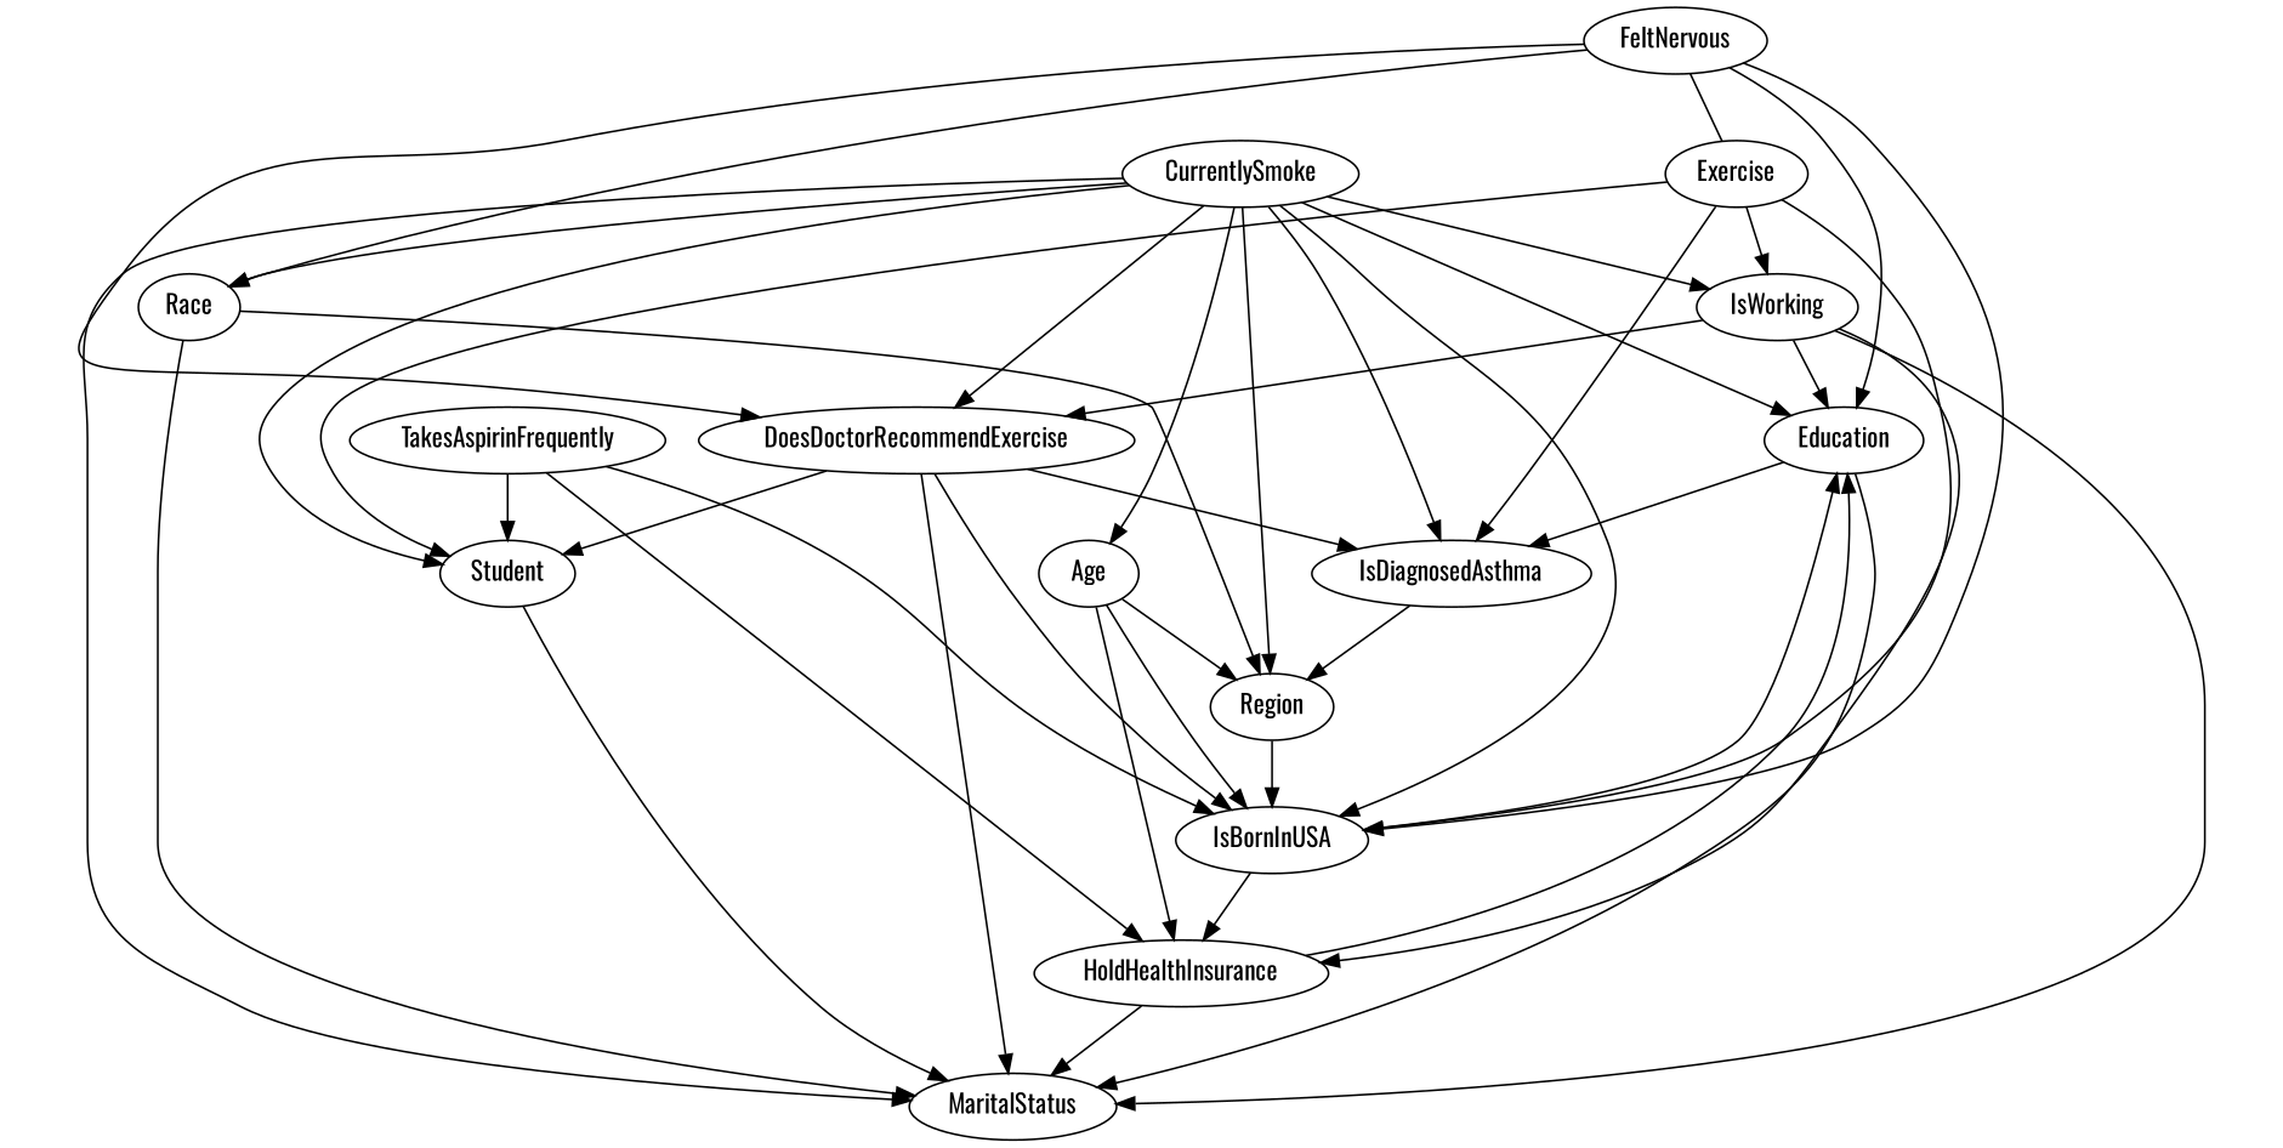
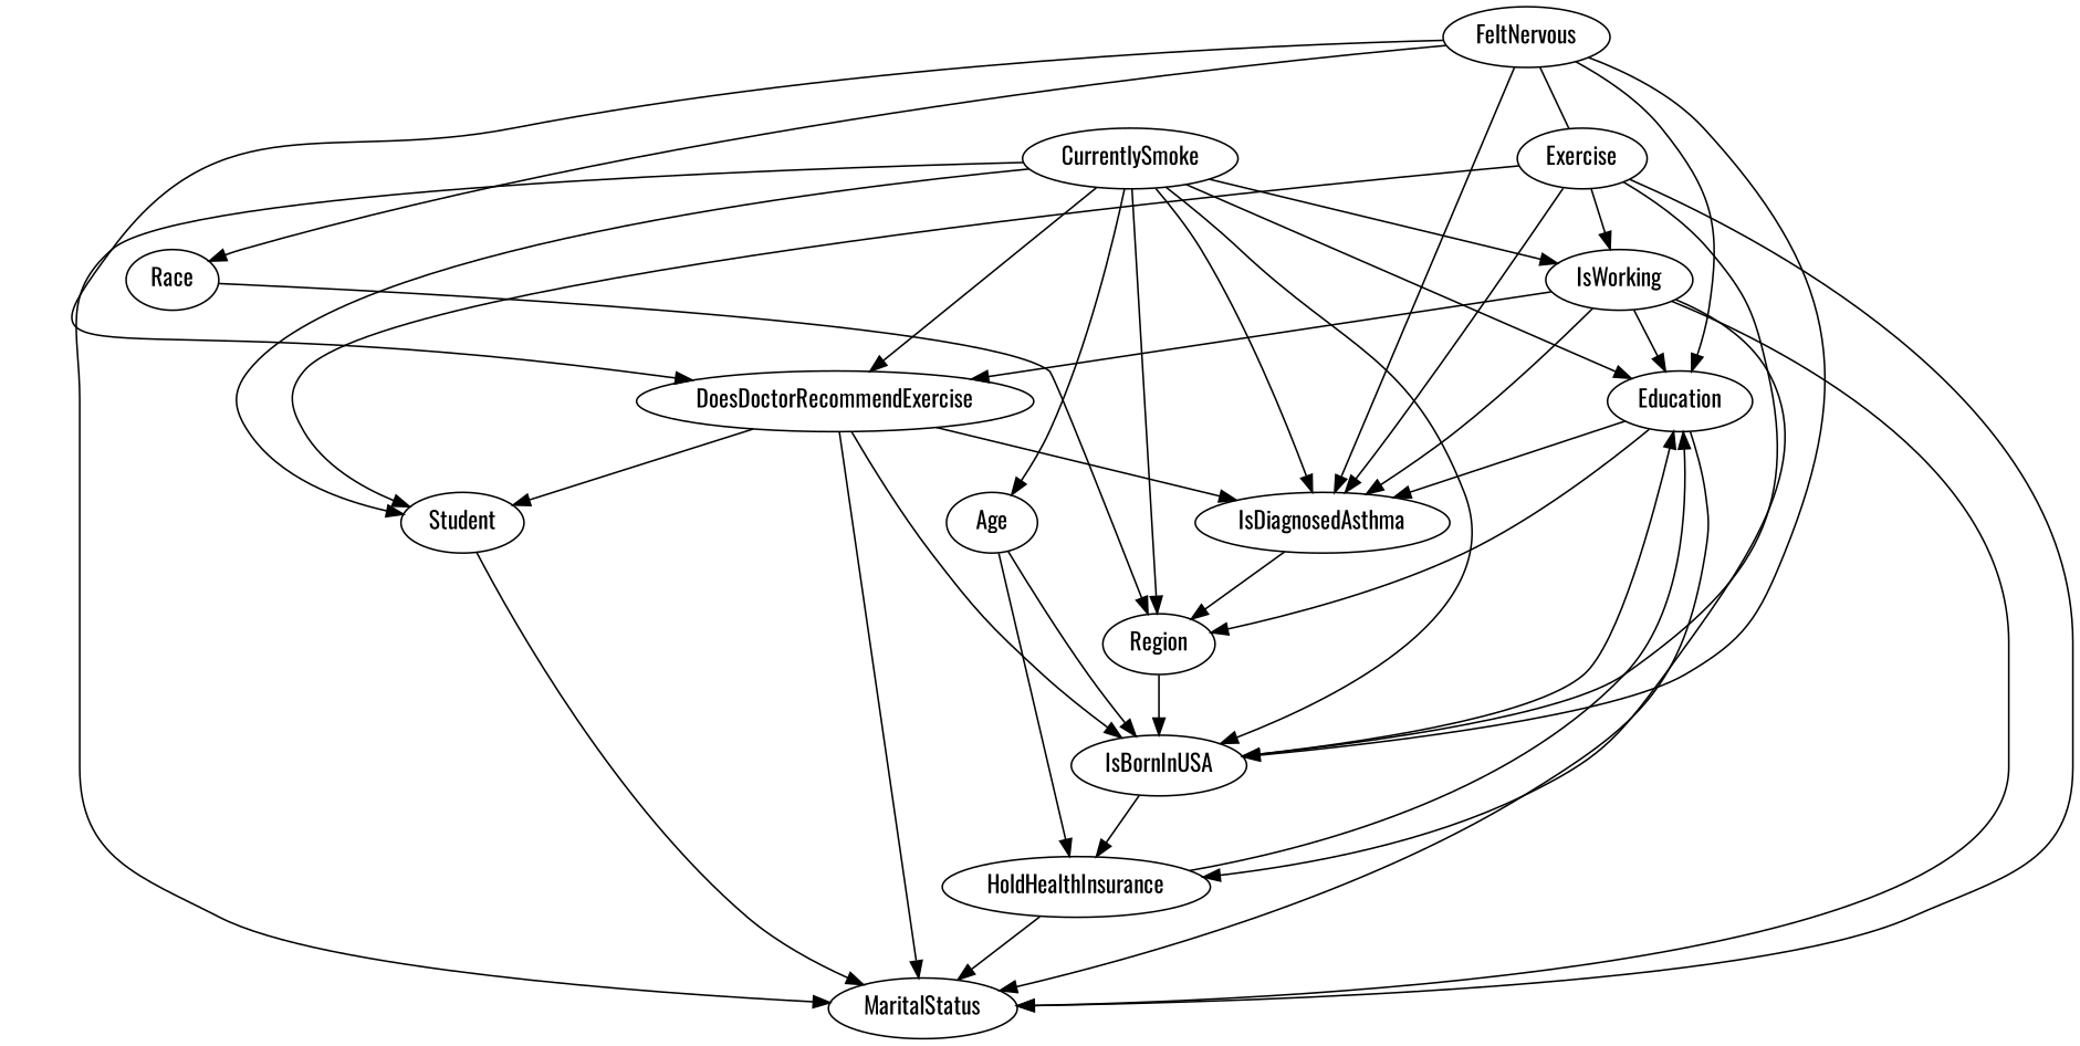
  digraph {
    fontname=Oswald
    fontsize=18
    node [fontname=Oswald]
    edge [arrowhead=normal arrowtail=none dir=both fontname=Oswald]
    n1 [label=MaritalStatus]
    n2 [label=Region]
    n3 [label=IsBornInUSA]
    n4 [label=Education]
    n5 [label=HoldHealthInsurance]
    n6 [label=Race]
    n7 [label=IsDiagnosedAsthma]
    n8 [label=Age]
    n9 [label=Student]
    n10 [label=IsWorking]
    n11 [label=DoesDoctorRecommendExercise]
    n12 [label=FeltNervous]
    n13 [label=Exercise]
    n14 [label=CurrentlySmoke]
-   n15 [label=TakesAspirinFrequently]
    n2 -> n3
    n3 -> n4
    n3 -> n5
    n4 -> n1
-   n8 -> n2
+   n4 -> n2
    n4 -> n7
    n5 -> n1
    n5 -> n4
-   n6 -> n1
+   n13 -> n1
    n6 -> n2
    n7 -> n2
    n8 -> n3
    n8 -> n5
    n9 -> n1
    n10 -> n1
    n10 -> n4
    n10 -> n5
+   n10 -> n7
    n10 -> n11
    n11 -> n1
    n11 -> n3
    n11 -> n7
    n11 -> n9
    n12 -> n3
    n12 -> n4
    n12 -> n6
+   n12 -> n7
    n12 -> n11
    n12 -> n13 [arrowhead=none]
    n13 -> n3
    n13 -> n7
    n13 -> n9
    n13 -> n10
    n14 -> n1
    n14 -> n2
    n14 -> n3
    n14 -> n4
-   n14 -> n6
    n14 -> n7
    n14 -> n8
    n14 -> n9
    n14 -> n10
    n14 -> n11
-   n15 -> n3
-   n15 -> n5
-   n15 -> n9
  }
